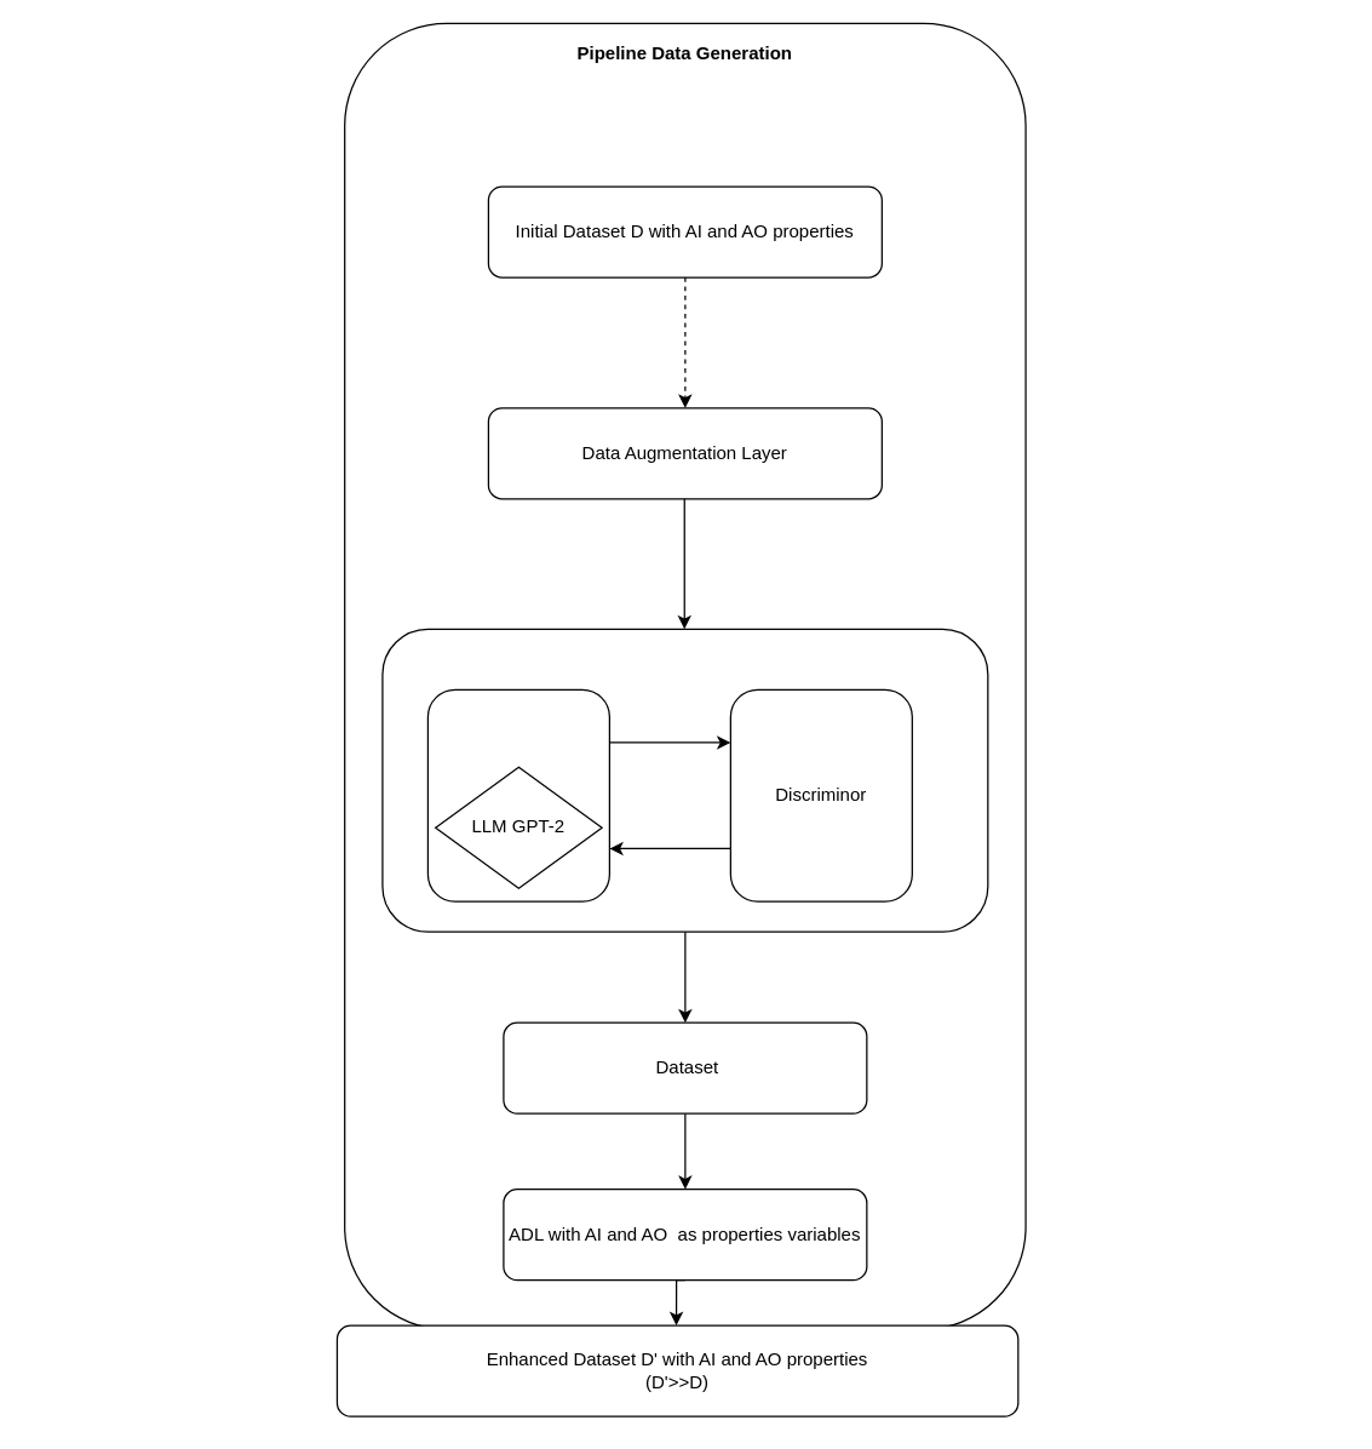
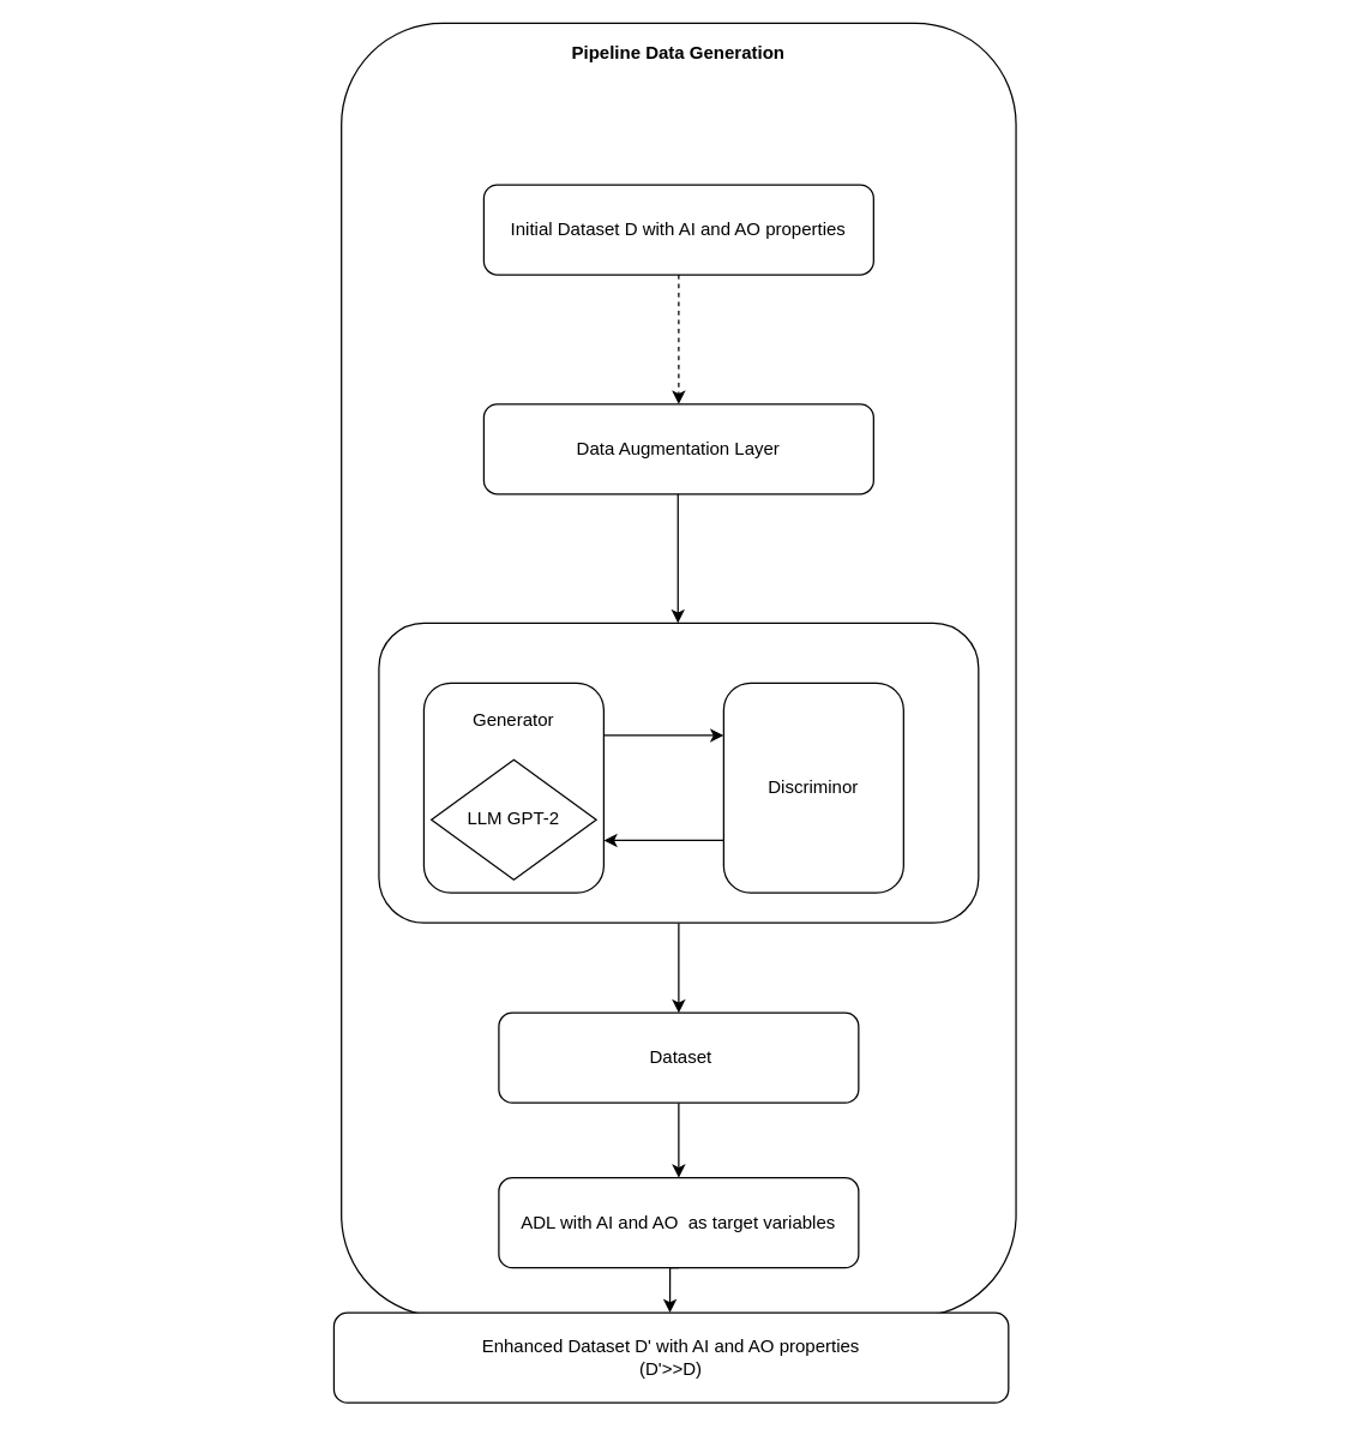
  <mxCell id="0" />
  <mxCell id="1" parent="0" />
  <mxCell id="2" value="" style="rounded=1;whiteSpace=wrap;html=1;fillColor=#FFFFFF;rotation=90;" vertex="1" parent="1"><mxGeometry x="20.75" y="221.25" width="862.5" height="450" as="geometry" /></mxCell>
  <mxCell id="3" style="edgeStyle=orthogonalEdgeStyle;rounded=0;orthogonalLoop=1;jettySize=auto;html=1;exitX=0.5;exitY=1;exitDx=0;exitDy=0;dashed=1;" edge="1" parent="1" source="4" target="17"><mxGeometry relative="1" as="geometry" /></mxCell>
  <mxCell id="4" value="Initial Dataset D with AI and AO properties" style="rounded=1;whiteSpace=wrap;html=1;" vertex="1" parent="1"><mxGeometry x="322" y="122.75" width="260" height="60" as="geometry" /></mxCell>
  <mxCell id="5" style="edgeStyle=orthogonalEdgeStyle;rounded=0;orthogonalLoop=1;jettySize=auto;html=1;exitX=0.5;exitY=1;exitDx=0;exitDy=0;entryX=0.5;entryY=0;entryDx=0;entryDy=0;" edge="1" parent="1" source="6" target="14"><mxGeometry relative="1" as="geometry" /></mxCell>
  <mxCell id="6" value="" style="rounded=1;whiteSpace=wrap;html=1;" vertex="1" parent="1"><mxGeometry x="252" y="415" width="400" height="200" as="geometry" /></mxCell>
  <mxCell id="7" value="&lt;b class=&quot;custom-cursor-default-hover&quot;&gt;Pipeline Data Generation&lt;/b&gt;" style="text;html=1;align=center;verticalAlign=middle;whiteSpace=wrap;rounded=0;" vertex="1" parent="1"><mxGeometry x="362" y="20" width="180" height="30" as="geometry" /></mxCell>
- <mxCell id="8" value="ADL with AI and AO&amp;nbsp; as properties variables" style="rounded=1;whiteSpace=wrap;html=1;" vertex="1" parent="1"><mxGeometry x="332" y="785" width="240" height="60" as="geometry" /></mxCell>
+ <mxCell id="8" value="ADL with AI and AO&amp;nbsp; as target variables" style="rounded=1;whiteSpace=wrap;html=1;" vertex="1" parent="1"><mxGeometry x="332" y="785" width="240" height="60" as="geometry" /></mxCell>
  <mxCell id="9" style="edgeStyle=orthogonalEdgeStyle;rounded=0;orthogonalLoop=1;jettySize=auto;html=1;exitX=1;exitY=0.25;exitDx=0;exitDy=0;entryX=0;entryY=0.25;entryDx=0;entryDy=0;" edge="1" parent="1" source="10" target="12"><mxGeometry relative="1" as="geometry" /></mxCell>
  <mxCell id="10" value="" style="rounded=1;whiteSpace=wrap;html=1;" vertex="1" parent="1"><mxGeometry x="282" y="455" width="120" height="140" as="geometry" /></mxCell>
  <mxCell id="11" style="edgeStyle=orthogonalEdgeStyle;rounded=0;orthogonalLoop=1;jettySize=auto;html=1;exitX=0;exitY=0.75;exitDx=0;exitDy=0;entryX=1;entryY=0.75;entryDx=0;entryDy=0;" edge="1" parent="1" source="12" target="10"><mxGeometry relative="1" as="geometry" /></mxCell>
  <mxCell id="12" value="Discriminor" style="rounded=1;whiteSpace=wrap;html=1;" vertex="1" parent="1"><mxGeometry x="482" y="455" width="120" height="140" as="geometry" /></mxCell>
  <mxCell id="13" style="edgeStyle=orthogonalEdgeStyle;rounded=0;orthogonalLoop=1;jettySize=auto;html=1;exitX=0.5;exitY=1;exitDx=0;exitDy=0;entryX=0.5;entryY=0;entryDx=0;entryDy=0;" edge="1" parent="1" source="14" target="8"><mxGeometry relative="1" as="geometry" /></mxCell>
  <mxCell id="14" value="&amp;nbsp;Dataset" style="rounded=1;whiteSpace=wrap;html=1;" vertex="1" parent="1"><mxGeometry x="332" y="675" width="240" height="60" as="geometry" /></mxCell>
  <mxCell id="15" value="LLM GPT-2" style="rhombus;whiteSpace=wrap;html=1;" vertex="1" parent="1"><mxGeometry x="287" y="506.25" width="110" height="80" as="geometry" /></mxCell>
+ <mxCell id="16" value="Generator" style="text;html=1;align=center;verticalAlign=middle;whiteSpace=wrap;rounded=0;" vertex="1" parent="1"><mxGeometry x="312" y="465" width="60" height="30" as="geometry" /></mxCell>
  <mxCell id="17" value="Data Augmentation Layer" style="rounded=1;whiteSpace=wrap;html=1;" vertex="1" parent="1"><mxGeometry x="322" y="269" width="260" height="60" as="geometry" /></mxCell>
  <mxCell id="18" style="edgeStyle=orthogonalEdgeStyle;rounded=0;orthogonalLoop=1;jettySize=auto;html=1;exitX=0.5;exitY=1;exitDx=0;exitDy=0;" edge="1" parent="1"><mxGeometry relative="1" as="geometry"><mxPoint x="451.5" y="329" as="sourcePoint" /><mxPoint x="451.5" y="415" as="targetPoint" /></mxGeometry></mxCell>
  <mxCell id="19" style="edgeStyle=orthogonalEdgeStyle;rounded=0;orthogonalLoop=1;jettySize=auto;html=1;exitX=0.5;exitY=1;exitDx=0;exitDy=0;entryX=0.997;entryY=0.513;entryDx=0;entryDy=0;entryPerimeter=0;" edge="1" parent="1" source="8" target="2"><mxGeometry relative="1" as="geometry" /></mxCell>
  <mxCell id="20" value="Enhanced Dataset D' with AI and AO properties&lt;div&gt;(D'&amp;gt;&amp;gt;D)&lt;/div&gt;" style="rounded=1;whiteSpace=wrap;html=1;" vertex="1" parent="1"><mxGeometry x="222" y="875" width="450" height="60" as="geometry" /></mxCell>
